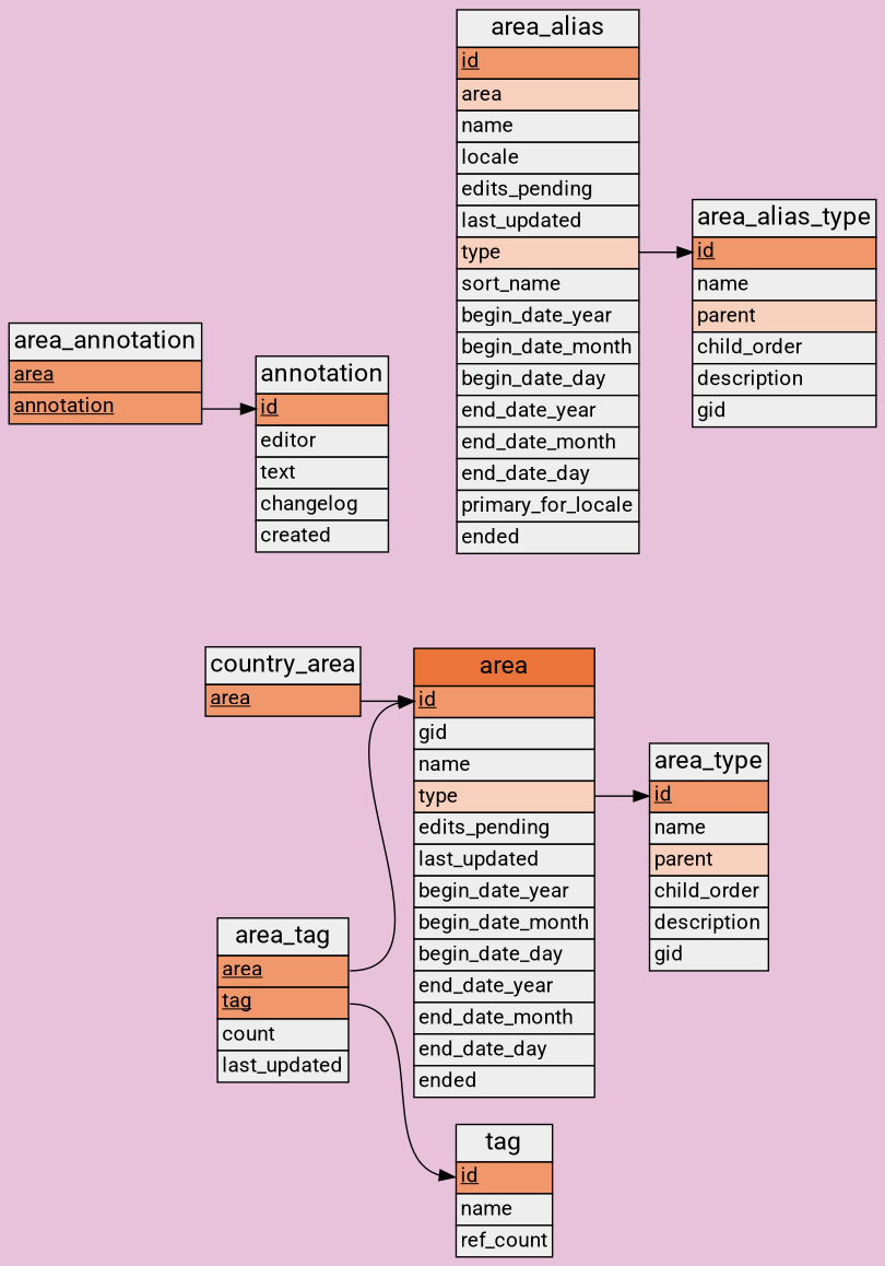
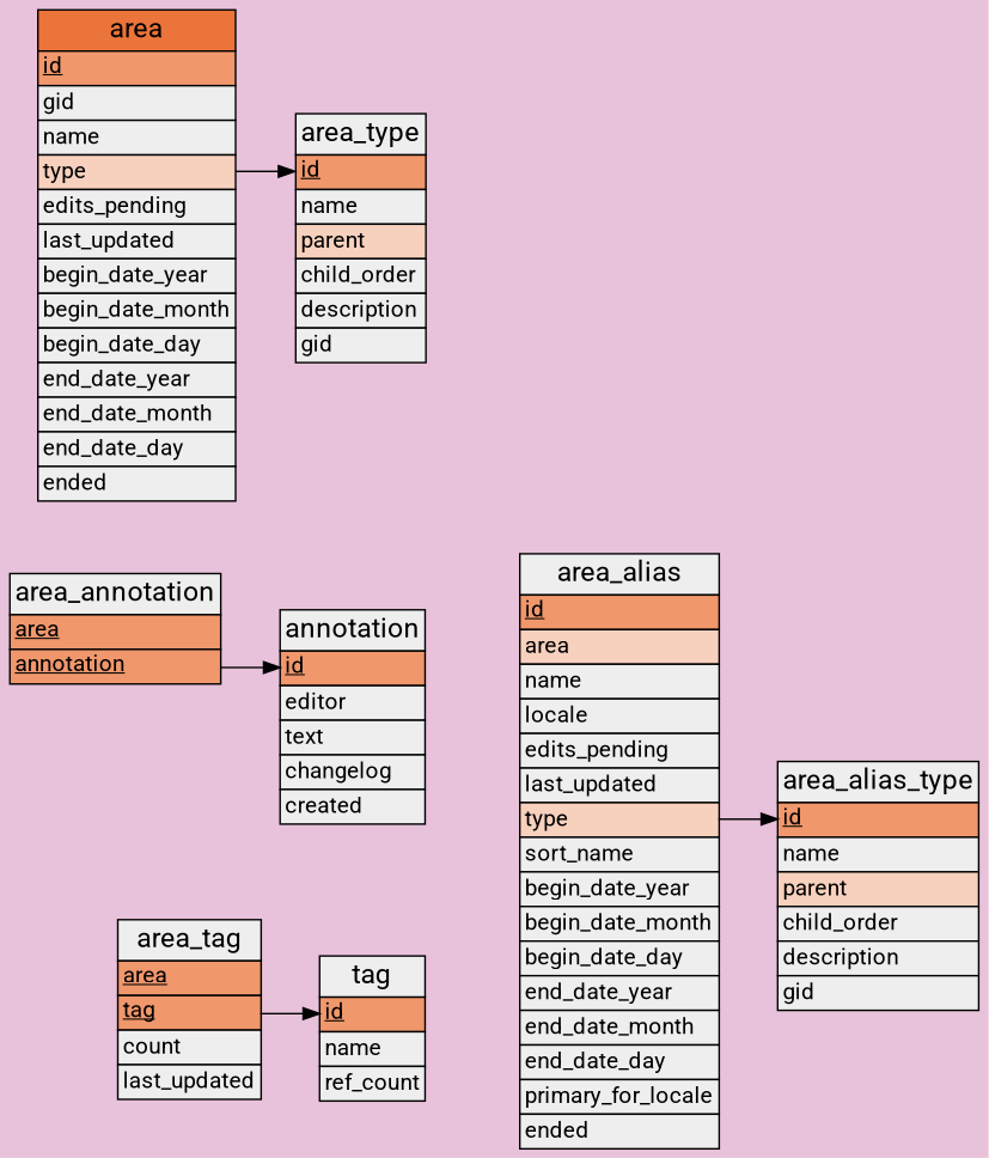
  digraph {
    bgcolor="#e8c2da"
    concentrate=true
    fontname=Roboto
    pack=true
    rankdir=LR
    node [fontname=Roboto shape=plain]
    edge [fontname=Roboto headport=id tailport=type]
    n1 [label=<             <table border="0" cellspacing="0" cellborder="1">                 <tr><td bgcolor="#eeeeee"><font point-size="17">annotation</font></td></tr>                 <tr><td bgcolor="#f0976c" align="left" port="id"><font point-size="14"><u>id</u></font></td></tr>                 <tr><td bgcolor="#eeeeee" align="left" port="editor"><font point-size="14">editor</font></td></tr>                 <tr><td bgcolor="#eeeeee" align="left" port="text"><font point-size="14">text</font></td></tr>                 <tr><td bgcolor="#eeeeee" align="left" port="changelog"><font point-size="14">changelog</font></td></tr>                 <tr><td bgcolor="#eeeeee" align="left" port="created"><font point-size="14">created</font></td></tr>             </table>         >]
    n2 [label=<             <table border="0" cellspacing="0" cellborder="1">                 <tr><td bgcolor="#eb743b"><font point-size="17">area</font></td></tr>                 <tr><td bgcolor="#f0976c" align="left" port="id"><font point-size="14"><u>id</u></font></td></tr>                 <tr><td bgcolor="#eeeeee" align="left" port="gid"><font point-size="14">gid</font></td></tr>                 <tr><td bgcolor="#eeeeee" align="left" port="name"><font point-size="14">name</font></td></tr>                 <tr><td bgcolor="#f8d1be" align="left" port="type"><font point-size="14">type</font></td></tr>                 <tr><td bgcolor="#eeeeee" align="left" port="edits_pending"><font point-size="14">edits_pending</font></td></tr>                 <tr><td bgcolor="#eeeeee" align="left" port="last_updated"><font point-size="14">last_updated</font></td></tr>                 <tr><td bgcolor="#eeeeee" align="left" port="begin_date_year"><font point-size="14">begin_date_year</font></td></tr>                 <tr><td bgcolor="#eeeeee" align="left" port="begin_date_month"><font point-size="14">begin_date_month</font></td></tr>                 <tr><td bgcolor="#eeeeee" align="left" port="begin_date_day"><font point-size="14">begin_date_day</font></td></tr>                 <tr><td bgcolor="#eeeeee" align="left" port="end_date_year"><font point-size="14">end_date_year</font></td></tr>                 <tr><td bgcolor="#eeeeee" align="left" port="end_date_month"><font point-size="14">end_date_month</font></td></tr>                 <tr><td bgcolor="#eeeeee" align="left" port="end_date_day"><font point-size="14">end_date_day</font></td></tr>                 <tr><td bgcolor="#eeeeee" align="left" port="ended"><font point-size="14">ended</font></td></tr>             </table>         >]
    n3 [label=<             <table border="0" cellspacing="0" cellborder="1">                 <tr><td bgcolor="#eeeeee"><font point-size="17">area_type</font></td></tr>                 <tr><td bgcolor="#f0976c" align="left" port="id"><font point-size="14"><u>id</u></font></td></tr>                 <tr><td bgcolor="#eeeeee" align="left" port="name"><font point-size="14">name</font></td></tr>                 <tr><td bgcolor="#f8d1be" align="left" port="parent"><font point-size="14">parent</font></td></tr>                 <tr><td bgcolor="#eeeeee" align="left" port="child_order"><font point-size="14">child_order</font></td></tr>                 <tr><td bgcolor="#eeeeee" align="left" port="description"><font point-size="14">description</font></td></tr>                 <tr><td bgcolor="#eeeeee" align="left" port="gid"><font point-size="14">gid</font></td></tr>             </table>         >]
    n4 [label=<             <table border="0" cellspacing="0" cellborder="1">                 <tr><td bgcolor="#eeeeee"><font point-size="17">area_alias</font></td></tr>                 <tr><td bgcolor="#f0976c" align="left" port="id"><font point-size="14"><u>id</u></font></td></tr>                 <tr><td bgcolor="#f8d1be" align="left" port="area"><font point-size="14">area</font></td></tr>                 <tr><td bgcolor="#eeeeee" align="left" port="name"><font point-size="14">name</font></td></tr>                 <tr><td bgcolor="#eeeeee" align="left" port="locale"><font point-size="14">locale</font></td></tr>                 <tr><td bgcolor="#eeeeee" align="left" port="edits_pending"><font point-size="14">edits_pending</font></td></tr>                 <tr><td bgcolor="#eeeeee" align="left" port="last_updated"><font point-size="14">last_updated</font></td></tr>                 <tr><td bgcolor="#f8d1be" align="left" port="type"><font point-size="14">type</font></td></tr>                 <tr><td bgcolor="#eeeeee" align="left" port="sort_name"><font point-size="14">sort_name</font></td></tr>                 <tr><td bgcolor="#eeeeee" align="left" port="begin_date_year"><font point-size="14">begin_date_year</font></td></tr>                 <tr><td bgcolor="#eeeeee" align="left" port="begin_date_month"><font point-size="14">begin_date_month</font></td></tr>                 <tr><td bgcolor="#eeeeee" align="left" port="begin_date_day"><font point-size="14">begin_date_day</font></td></tr>                 <tr><td bgcolor="#eeeeee" align="left" port="end_date_year"><font point-size="14">end_date_year</font></td></tr>                 <tr><td bgcolor="#eeeeee" align="left" port="end_date_month"><font point-size="14">end_date_month</font></td></tr>                 <tr><td bgcolor="#eeeeee" align="left" port="end_date_day"><font point-size="14">end_date_day</font></td></tr>                 <tr><td bgcolor="#eeeeee" align="left" port="primary_for_locale"><font point-size="14">primary_for_locale</font></td></tr>                 <tr><td bgcolor="#eeeeee" align="left" port="ended"><font point-size="14">ended</font></td></tr>             </table>         >]
    n5 [label=<             <table border="0" cellspacing="0" cellborder="1">                 <tr><td bgcolor="#eeeeee"><font point-size="17">area_alias_type</font></td></tr>                 <tr><td bgcolor="#f0976c" align="left" port="id"><font point-size="14"><u>id</u></font></td></tr>                 <tr><td bgcolor="#eeeeee" align="left" port="name"><font point-size="14">name</font></td></tr>                 <tr><td bgcolor="#f8d1be" align="left" port="parent"><font point-size="14">parent</font></td></tr>                 <tr><td bgcolor="#eeeeee" align="left" port="child_order"><font point-size="14">child_order</font></td></tr>                 <tr><td bgcolor="#eeeeee" align="left" port="description"><font point-size="14">description</font></td></tr>                 <tr><td bgcolor="#eeeeee" align="left" port="gid"><font point-size="14">gid</font></td></tr>             </table>         >]
    n6 [label=<             <table border="0" cellspacing="0" cellborder="1">                 <tr><td bgcolor="#eeeeee"><font point-size="17">area_annotation</font></td></tr>                 <tr><td bgcolor="#f0976c" align="left" port="area"><font point-size="14"><u>area</u></font></td></tr>                 <tr><td bgcolor="#f0976c" align="left" port="annotation"><font point-size="14"><u>annotation</u></font></td></tr>             </table>         >]
    n7 [label=<             <table border="0" cellspacing="0" cellborder="1">                 <tr><td bgcolor="#eeeeee"><font point-size="17">area_tag</font></td></tr>                 <tr><td bgcolor="#f0976c" align="left" port="area"><font point-size="14"><u>area</u></font></td></tr>                 <tr><td bgcolor="#f0976c" align="left" port="tag"><font point-size="14"><u>tag</u></font></td></tr>                 <tr><td bgcolor="#eeeeee" align="left" port="count"><font point-size="14">count</font></td></tr>                 <tr><td bgcolor="#eeeeee" align="left" port="last_updated"><font point-size="14">last_updated</font></td></tr>             </table>         >]
    n8 [label=<             <table border="0" cellspacing="0" cellborder="1">                 <tr><td bgcolor="#eeeeee"><font point-size="17">tag</font></td></tr>                 <tr><td bgcolor="#f0976c" align="left" port="id"><font point-size="14"><u>id</u></font></td></tr>                 <tr><td bgcolor="#eeeeee" align="left" port="name"><font point-size="14">name</font></td></tr>                 <tr><td bgcolor="#eeeeee" align="left" port="ref_count"><font point-size="14">ref_count</font></td></tr>             </table>         >]
-   n9 [label=<             <table border="0" cellspacing="0" cellborder="1">                 <tr><td bgcolor="#eeeeee"><font point-size="17">country_area</font></td></tr>                 <tr><td bgcolor="#f0976c" align="left" port="area"><font point-size="14"><u>area</u></font></td></tr>             </table>         >]
    n2 -> n3
    n4 -> n5
    n6 -> n1 [tailport=annotation]
-   n7 -> n2 [tailport=area]
    n7 -> n8 [tailport=tag]
-   n9 -> n2 [tailport=area]
  }
